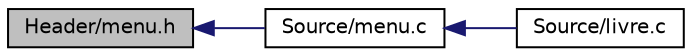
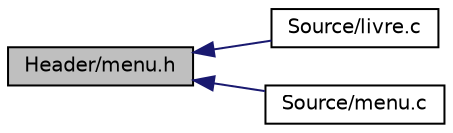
  digraph {
    rankdir=LR
    node [color=black fillcolor=white fontname=Helvetica fontsize=10 shape=record style=filled]
    edge [color=midnightblue dir=back fontname=Helvetica fontsize=10 labelfontname=Helvetica labelfontsize=10 style=solid]
    n1 [fillcolor=grey75 fontcolor=black height=0.2 label="Header/menu.h" width=0.4]
    n2 [height=0.2 label="Source/livre.c" width=0.4]
    n3 [height=0.2 label="Source/menu.c" width=0.4]
-   n3 -> n2
+   n1 -> n2
    n1 -> n3
  }
